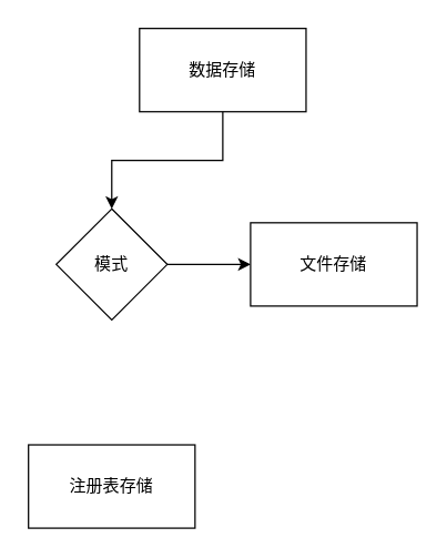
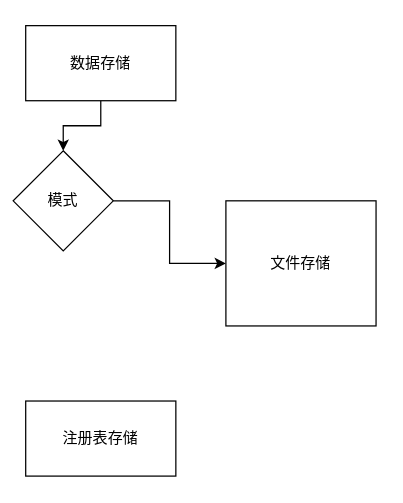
  <mxCell id="0" />
  <mxCell id="1" parent="0" />
  <mxCell id="2" value="" style="edgeStyle=orthogonalEdgeStyle;rounded=0;orthogonalLoop=1;jettySize=auto;html=1;" parent="1" source="3" target="5" edge="1"><mxGeometry relative="1" as="geometry" /></mxCell>
- <mxCell id="3" value="数据存储" style="rounded=0;whiteSpace=wrap;html=1;" parent="1" vertex="1"><mxGeometry x="100" y="20" width="120" height="60" as="geometry" /></mxCell>
+ <mxCell id="3" value="数据存储" style="rounded=0;whiteSpace=wrap;html=1;" parent="1" vertex="1"><mxGeometry x="20" y="20" width="120" height="60" as="geometry" /></mxCell>
  <mxCell id="4" value="" style="edgeStyle=orthogonalEdgeStyle;rounded=0;orthogonalLoop=1;jettySize=auto;html=1;" parent="1" source="5" target="7" edge="1"><mxGeometry relative="1" as="geometry" /></mxCell>
- <mxCell id="5" value="模式&lt;br&gt;" style="rhombus;whiteSpace=wrap;html=1;rounded=0;" parent="1" vertex="1"><mxGeometry x="40" y="150" width="80" height="80" as="geometry" /></mxCell>
+ <mxCell id="5" value="模式&lt;br&gt;" style="rhombus;whiteSpace=wrap;html=1;rounded=0;" parent="1" vertex="1"><mxGeometry x="10" y="120" width="80" height="80" as="geometry" /></mxCell>
  <mxCell id="6" value="注册表存储" style="whiteSpace=wrap;html=1;rounded=0;" parent="1" vertex="1"><mxGeometry x="20" y="320" width="120" height="60" as="geometry" /></mxCell>
- <mxCell id="7" value="文件存储" style="whiteSpace=wrap;html=1;rounded=0;" parent="1" vertex="1"><mxGeometry x="180" y="160" width="120" height="60" as="geometry" /></mxCell>
+ <mxCell id="7" value="文件存储" style="whiteSpace=wrap;html=1;rounded=0;" parent="1" vertex="1"><mxGeometry x="180" y="160" width="120" height="100" as="geometry" /></mxCell>
